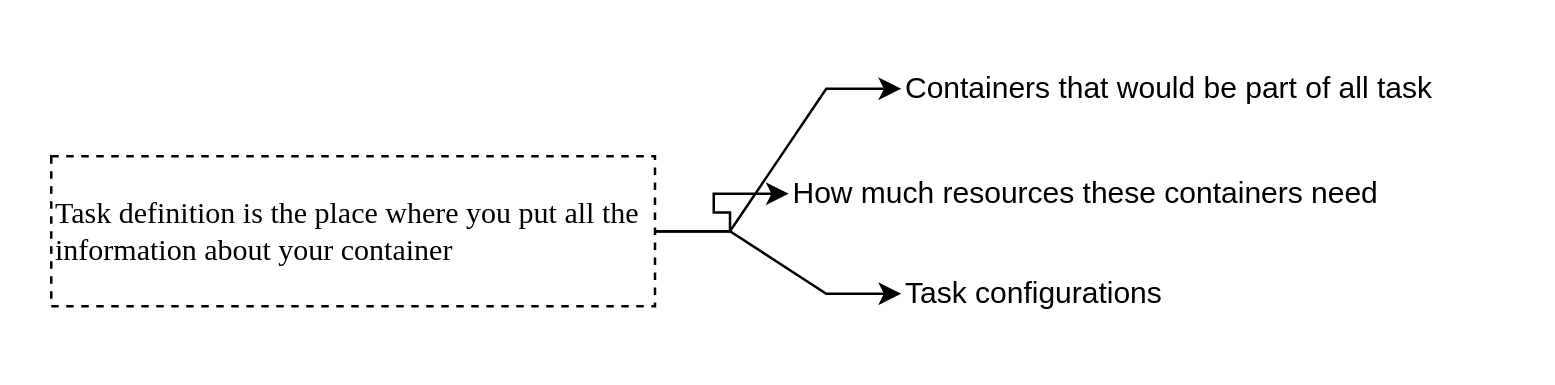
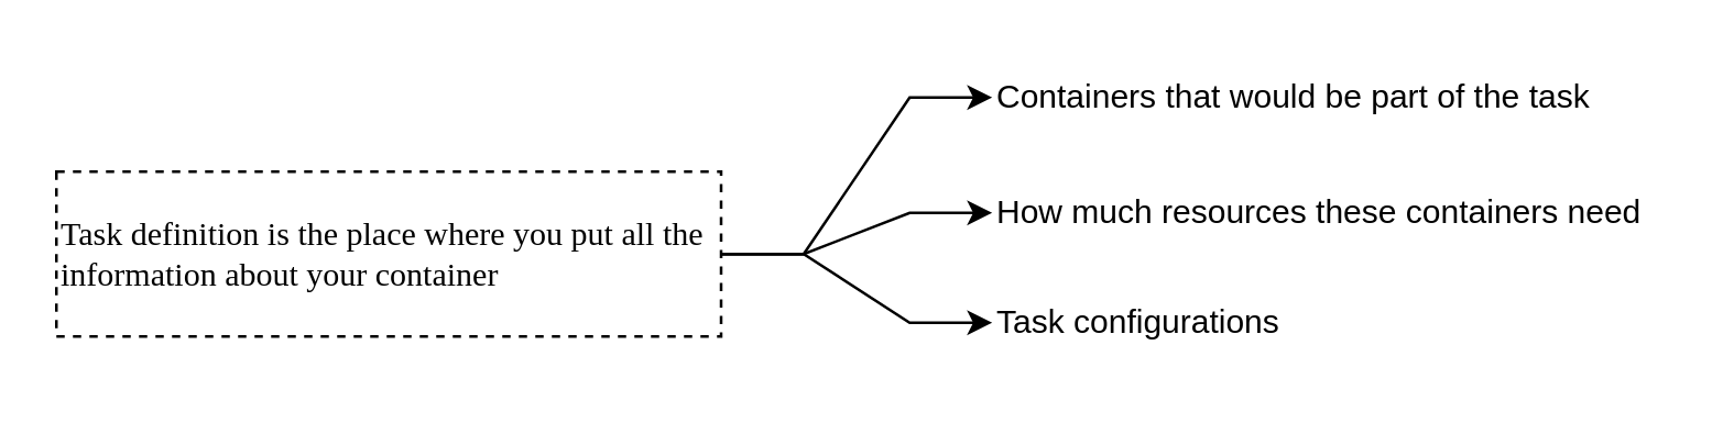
  <mxCell id="0" />
  <mxCell id="1" parent="0" />
  <mxCell id="2" style="edgeStyle=entityRelationEdgeStyle;rounded=0;orthogonalLoop=1;jettySize=auto;html=1;" edge="1" parent="1" source="5" target="6"><mxGeometry relative="1" as="geometry" /></mxCell>
  <mxCell id="3" style="edgeStyle=entityRelationEdgeStyle;rounded=0;orthogonalLoop=1;jettySize=auto;html=1;entryX=0;entryY=0.5;entryDx=0;entryDy=0;" edge="1" parent="1" source="5" target="7"><mxGeometry relative="1" as="geometry" /></mxCell>
  <mxCell id="4" style="edgeStyle=entityRelationEdgeStyle;rounded=0;orthogonalLoop=1;jettySize=auto;html=1;entryX=0;entryY=0.5;entryDx=0;entryDy=0;" edge="1" parent="1" source="5" target="8"><mxGeometry relative="1" as="geometry" /></mxCell>
  <mxCell id="5" value="Task definition is the place where you put all the information about your container" style="text;html=1;align=left;verticalAlign=middle;whiteSpace=wrap;rounded=0;fontFamily=Roboto Mono;fontSource=https%3A%2F%2Ffonts.googleapis.com%2Fcss%3Ffamily%3DRoboto%2BMono;dashed=1;strokeColor=default;" vertex="1" parent="1"><mxGeometry x="20" y="62" width="241.5" height="60" as="geometry" /></mxCell>
- <mxCell id="6" value="Containers that would be part of all task" style="text;html=1;align=left;verticalAlign=middle;whiteSpace=wrap;rounded=0;" vertex="1" parent="1"><mxGeometry x="360" y="20" width="230" height="30" as="geometry" /></mxCell>
- <mxCell id="7" value="How much resources these containers need" style="text;html=1;align=left;verticalAlign=middle;whiteSpace=wrap;rounded=0;" vertex="1" parent="1"><mxGeometry x="315" y="62" width="240" height="30" as="geometry" /></mxCell>
+ <mxCell id="6" value="Containers that would be part of the task" style="text;html=1;align=left;verticalAlign=middle;whiteSpace=wrap;rounded=0;" vertex="1" parent="1"><mxGeometry x="360" y="20" width="230" height="30" as="geometry" /></mxCell>
+ <mxCell id="7" value="How much resources these containers need" style="text;html=1;align=left;verticalAlign=middle;whiteSpace=wrap;rounded=0;" vertex="1" parent="1"><mxGeometry x="360" y="62" width="240" height="30" as="geometry" /></mxCell>
  <mxCell id="8" value="Task configurations" style="text;html=1;align=left;verticalAlign=middle;whiteSpace=wrap;rounded=0;" vertex="1" parent="1"><mxGeometry x="360" y="102" width="240" height="30" as="geometry" /></mxCell>
